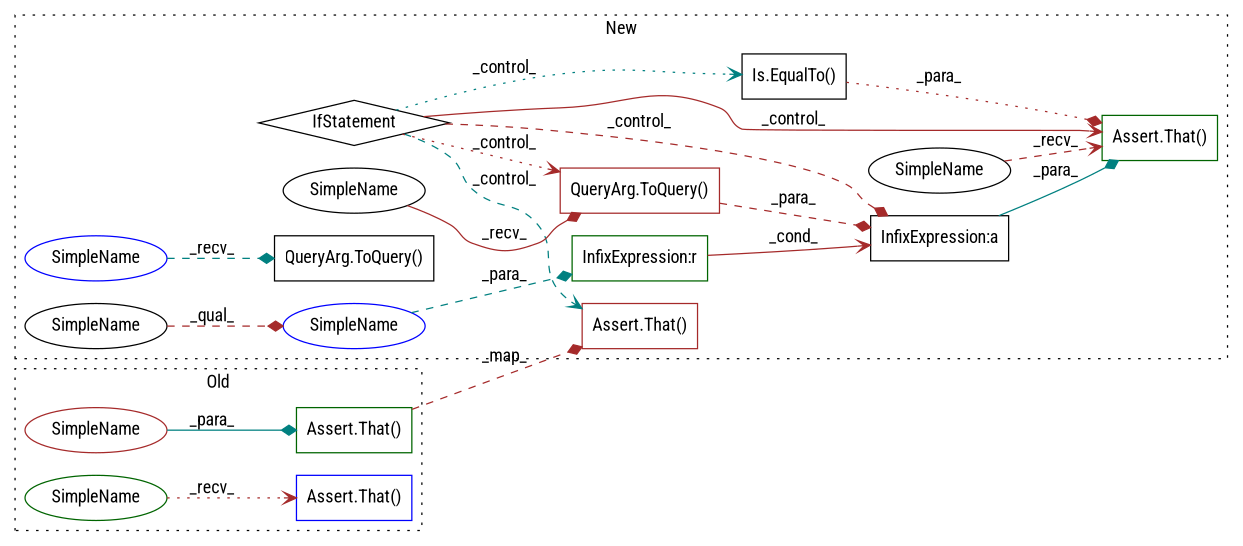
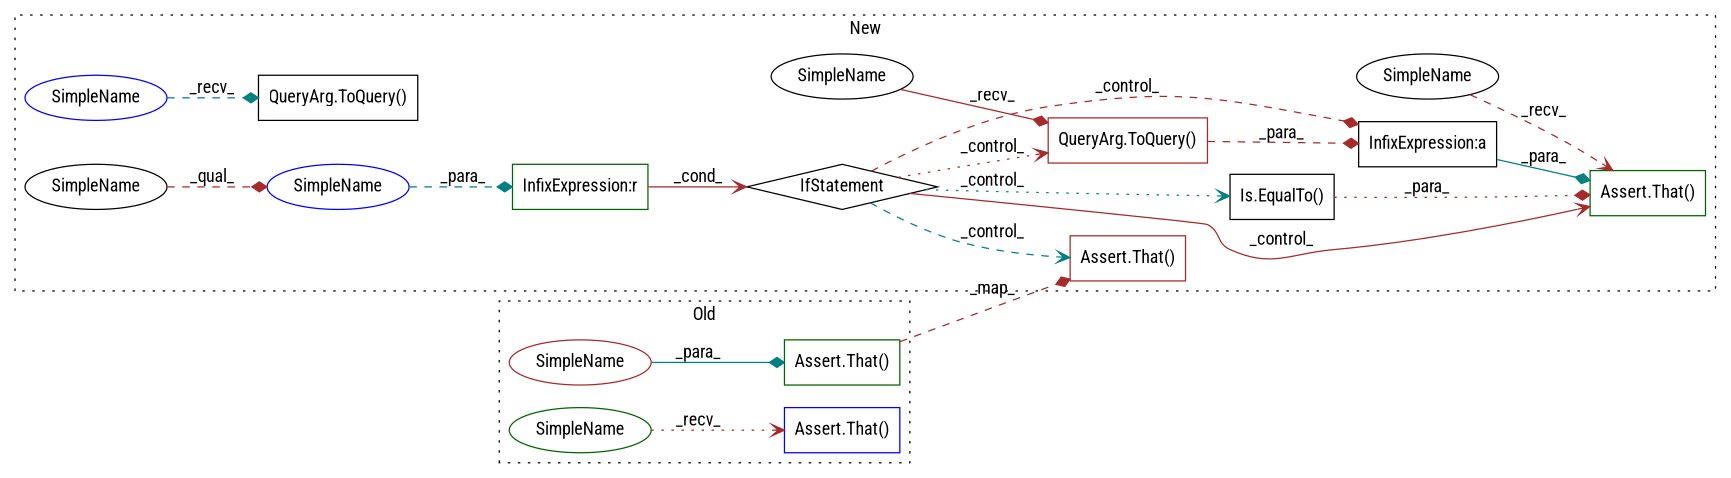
  digraph {
    fontname="Roboto Condensed"
    rankdir=LR
    node [a=32 color=black fontname="Roboto Condensed" l="5,1" s=13686 shape=box]
    edge [arrowhead=diamond color=brown fontname="Roboto Condensed" style=dashed]
    n1 [color=darkgreen label="Assert.That()" s="10929,10958"]
    n2 [a=42 color=brown l=9 label=SimpleName s=10934 shape=ellipse]
    n3 [color=blue label="Assert.That()" s="10883,10913"]
    n4 [a=42 color=darkgreen l=6 label=SimpleName s=10876 shape=ellipse]
    n5 [color=brown label="Assert.That()" s="13803,13888"]
    n6 [a=27 color=darkgreen l=4 label="InfixExpression:r" s=13696]
    n7 [a=25 l="9,2" label=IfStatement s="13677,13701" shape=diamond]
    n8 [color=brown l=9 label="QueryArg.ToQuery()" s=14136]
    n9 [a=42 color=blue l=10 label=SimpleName shape=ellipse]
    n10 [a=27 l=-13 label="InfixExpression:a" s=14145]
    n11 [color=darkgreen label="Assert.That()" s="14127,14203"]
    n12 [l="8,1" label="Is.EqualTo()" s="14193,14202"]
    n13 [l=9 label="QueryArg.ToQuery()" s=13590]
    n14 [a=42 l=6 label=SimpleName s=14120 shape=ellipse]
    n15 [a=42 l=3 label=SimpleName s=14132 shape=ellipse]
    n16 [a=42 color=blue l=3 label=SimpleName s=13586 shape=ellipse]
    n17 [a=42 l=4 label=SimpleName shape=ellipse]
    subgraph cluster_1 {
      label=Old
      style=dotted
      n1
      n2
      n3
      n4
    }
    subgraph cluster_2 {
      label=New
      style=dotted
      n5
      n6
      n7
      n8
      n9
      n10
      n11
      n12
      n13
      n14
      n15
      n16
      n17
    }
    n1 -> n5 [label=_map_]
    n2 -> n1 [color=teal label=_para_ style=solid]
    n4 -> n3 [arrowhead=vee label=_recv_ style=dotted]
-   n6 -> n10 [arrowhead=vee label=_cond_ style=solid]
+   n6 -> n7 [arrowhead=vee label=_cond_ style=solid]
    n7 -> n5 [arrowhead=vee color=teal label=_control_]
    n7 -> n8 [arrowhead=vee label=_control_ style=dotted]
    n7 -> n10 [label=_control_]
    n7 -> n11 [arrowhead=vee label=_control_ style=solid]
    n7 -> n12 [arrowhead=vee color=teal label=_control_ style=dotted]
    n8 -> n10 [label=_para_]
    n9 -> n6 [color=teal label=_para_]
    n10 -> n11 [color=teal label=_para_ style=solid]
    n12 -> n11 [label=_para_ style=dotted]
    n14 -> n11 [arrowhead=vee label=_recv_]
    n15 -> n8 [label=_recv_ style=solid]
    n16 -> n13 [color=teal label=_recv_]
    n17 -> n9 [label=_qual_]
  }
